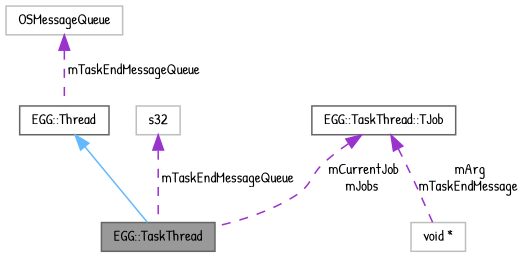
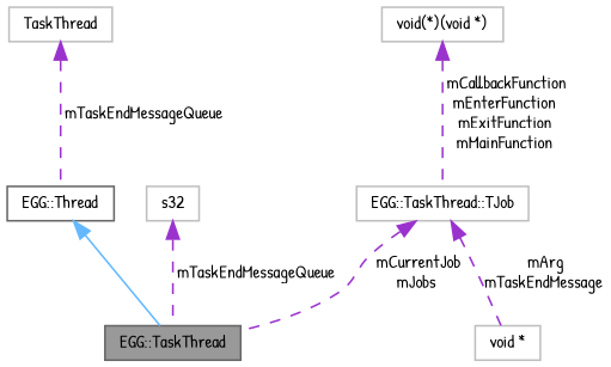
  digraph {
    fontname="Patrick Hand"
    node [color=grey75 fillcolor=white fontname="Patrick Hand" fontsize=10 shape=box style=filled]
    edge [color=darkorchid3 dir=back fontname="Patrick Hand" fontsize=10 labelfontname=FreeMono labelfontsize=10 style=dashed]
    n1 [color=gray40 fillcolor=grey60 fontcolor=black height=0.2 label="EGG::TaskThread" width=0.4]
    n2 [color=gray40 height=0.2 label="EGG::Thread" width=0.4]
-   n3 [color=gray40 height=0.2 label="EGG::TaskThread::TJob" width=0.4]
+   n3 [height=0.2 label="EGG::TaskThread::TJob" width=0.4]
    n4 [height=0.2 label="void *" width=0.4]
+   n5 [height=0.2 label="void(*)(void *)" width=0.4]
    n6 [height=0.2 label=s32 width=0.4]
-   n7 [height=0.2 label=OSMessageQueue width=0.4]
+   n7 [height=0.2 label=TaskThread width=0.4]
    n2 -> n1 [color=steelblue1 style=solid]
    n3 -> n1 [label=" mCurrentJob\nmJobs"]
    n3 -> n4 [label=" mArg\nmTaskEndMessage"]
+   n5 -> n3 [label=" mCallbackFunction\nmEnterFunction\nmExitFunction\nmMainFunction"]
    n6 -> n1 [label=" mTaskEndMessageQueue"]
    n7 -> n2 [label=" mTaskEndMessageQueue"]
  }
